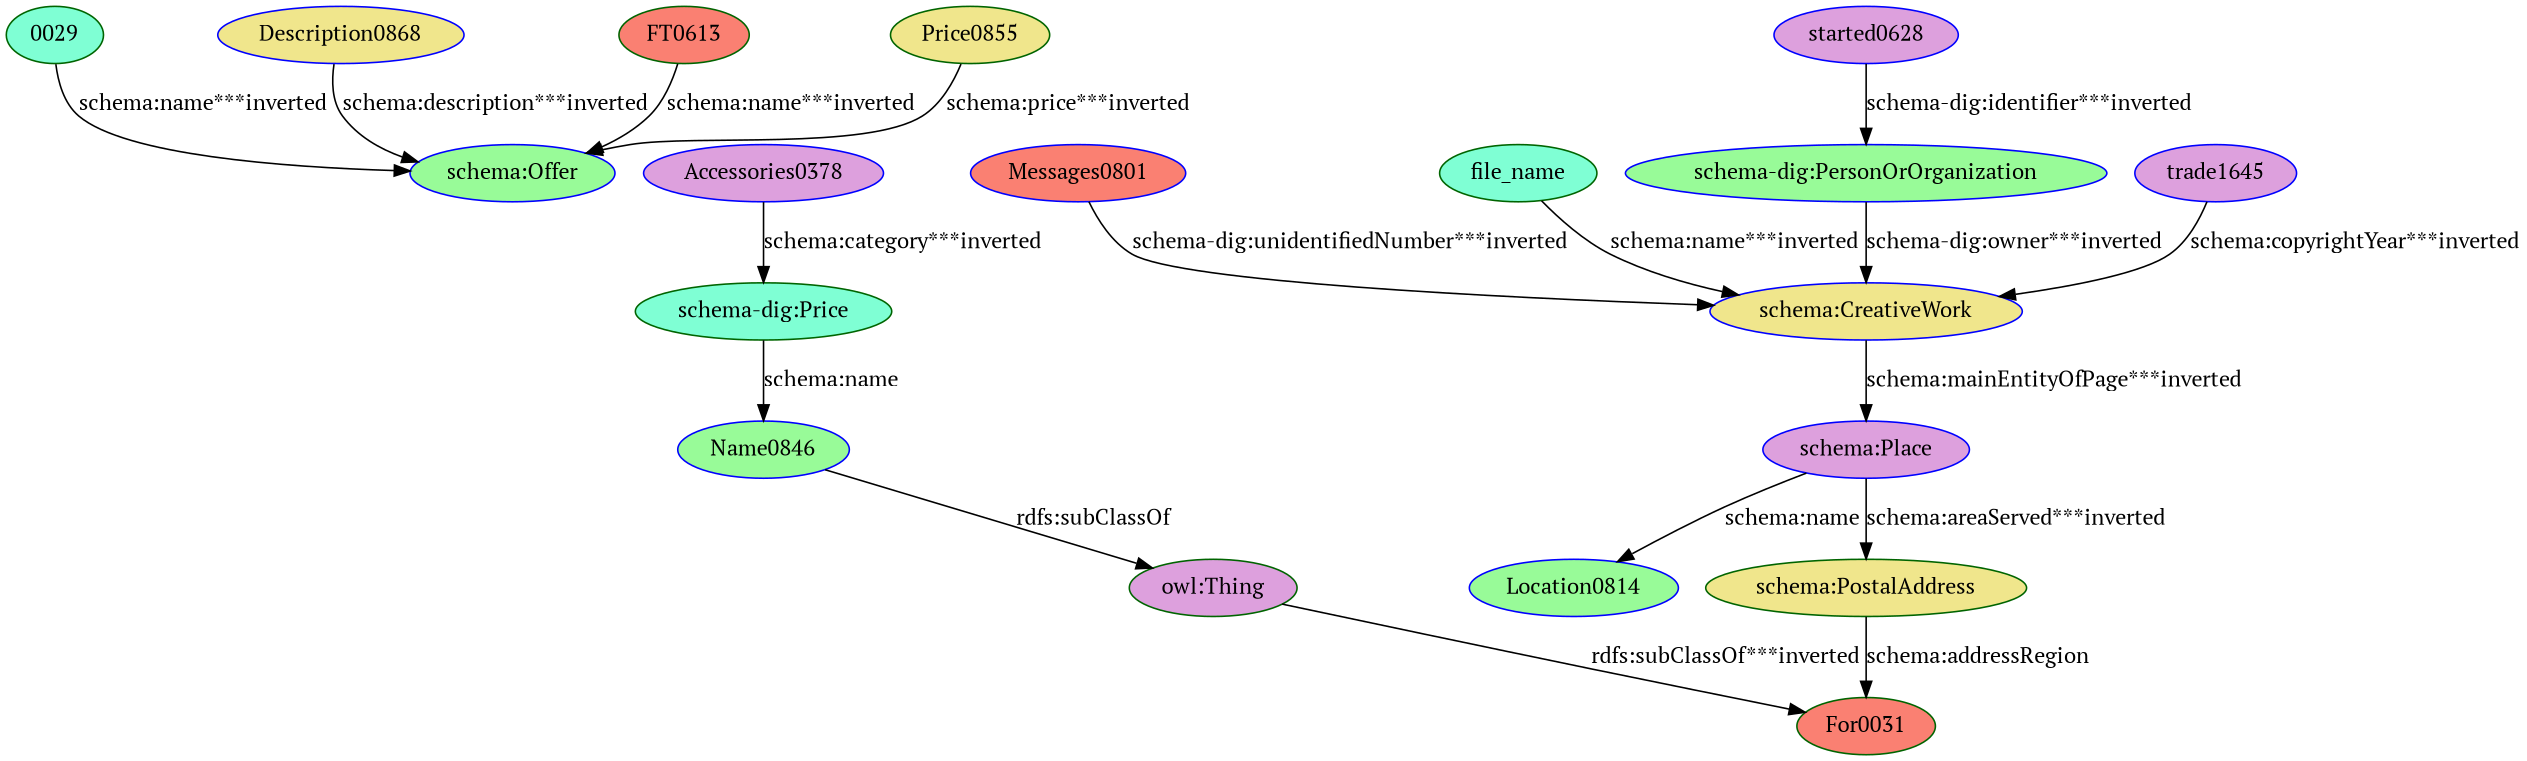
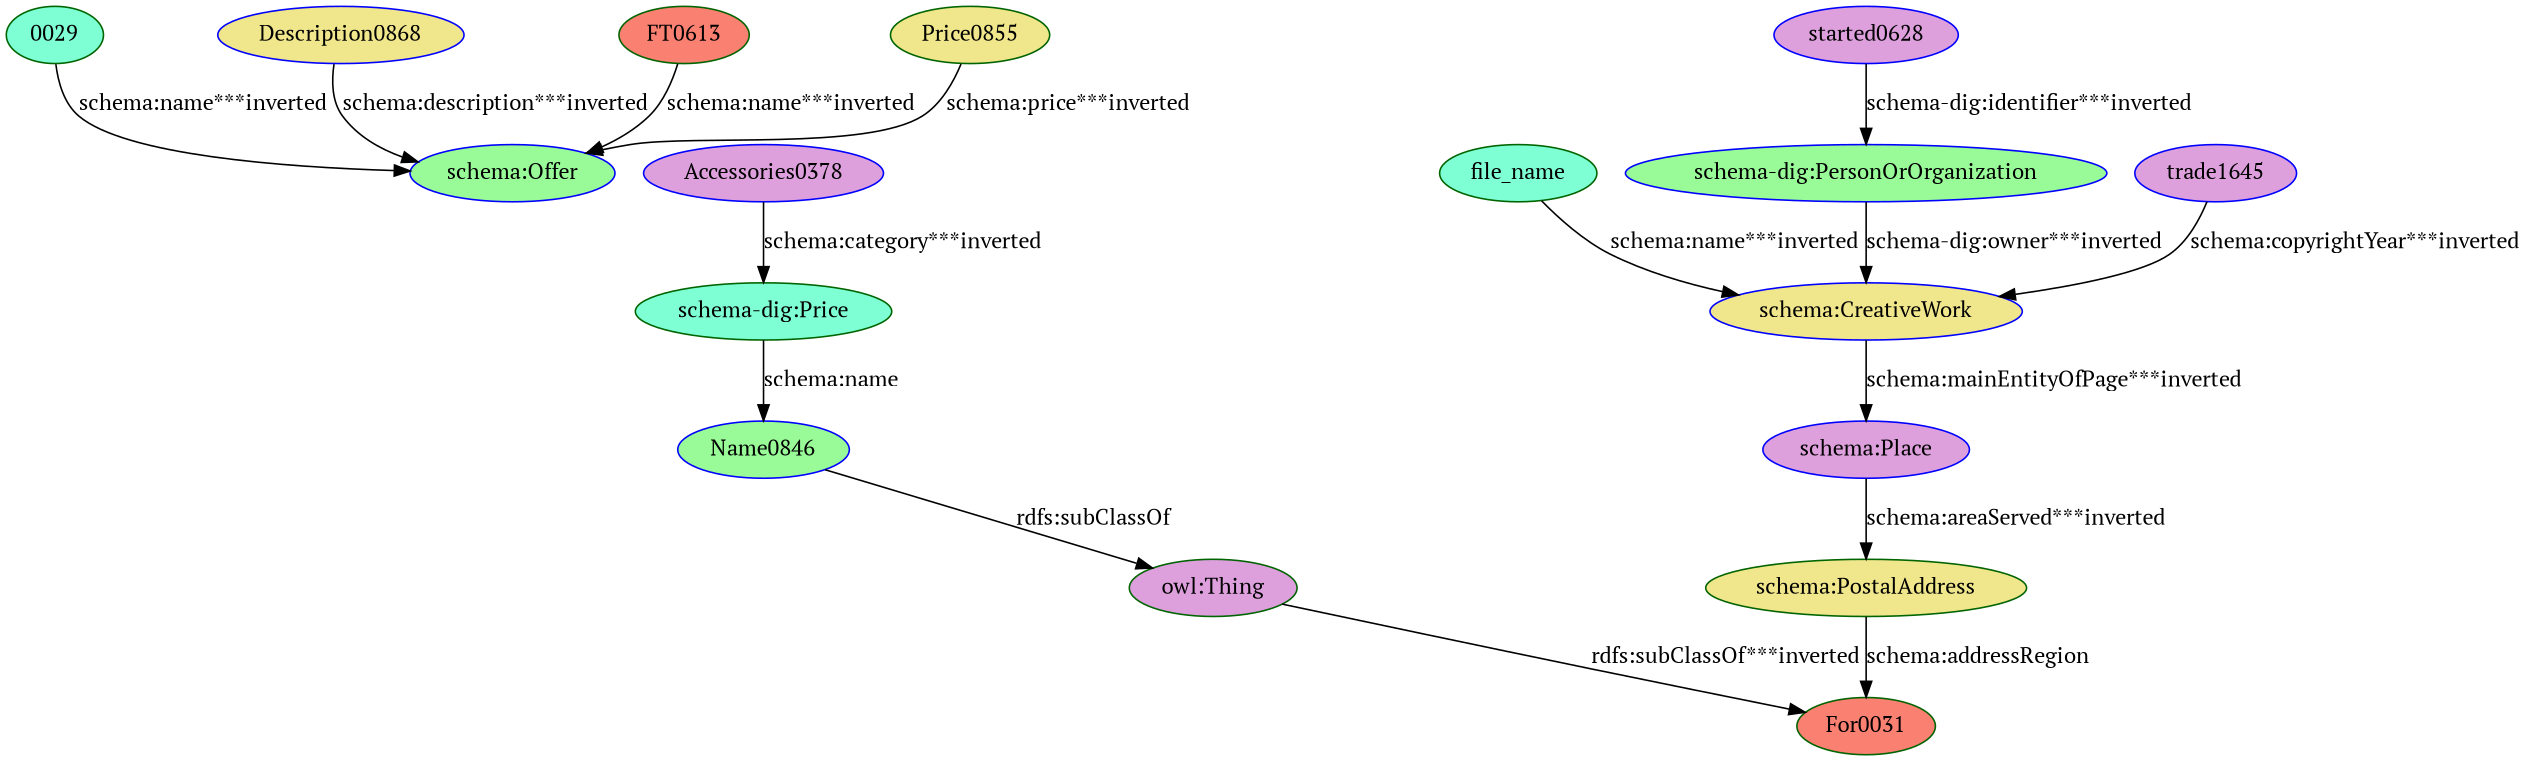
  digraph {
    fontname="PT Serif"
    node [color=blue fillcolor=plum fontname="PT Serif" style=filled type=attribute_name]
    edge [fontname="PT Serif" type=st_property_uri weight=1]
    n1 [color=darkgreen fillcolor=aquamarine label=0029]
    n2 [fillcolor=palegreen label="schema:Offer" type=class_uri]
    n3 [label="schema:Place" type=class_uri]
-   n4 [fillcolor=palegreen label=Location0814]
    n5 [color=darkgreen fillcolor=khaki label="schema:PostalAddress" type=class_uri]
    n6 [label=Accessories0378]
    n7 [color=darkgreen fillcolor=aquamarine label="schema-dig:Price" type=class_uri]
    n8 [fillcolor=palegreen label=Name0846]
    n9 [color=darkgreen label="owl:Thing" type=special]
    n10 [fillcolor=khaki label=Description0868]
    n11 [color=darkgreen fillcolor=salmon label=FT0613]
-   n12 [fillcolor=salmon label=Messages0801]
    n13 [fillcolor=khaki label="schema:CreativeWork" type=class_uri]
    n14 [color=darkgreen fillcolor=salmon label=For0031]
    n15 [color=darkgreen fillcolor=khaki label=Price0855]
    n16 [color=darkgreen fillcolor=aquamarine label=file_name]
    n17 [fillcolor=palegreen label="schema-dig:PersonOrOrganization" type=class_uri]
    n18 [label=started0628]
    n19 [label=trade1645]
    n1 -> n2 [label="schema:name***inverted"]
-   n3 -> n4 [label="schema:name" weight=""]
    n3 -> n5 [label="schema:areaServed***inverted" type=inherited weight=4]
    n5 -> n14 [label="schema:addressRegion" weight=""]
    n6 -> n7 [label="schema:category***inverted"]
    n7 -> n8 [label="schema:name" weight=""]
    n8 -> n9 [label="rdfs:subClassOf" type=inherited weight=0.3333333333333333]
    n9 -> n14 [label="rdfs:subClassOf***inverted" type=inherited weight=0.3333333333333333]
    n10 -> n2 [label="schema:description***inverted"]
    n11 -> n2 [label="schema:name***inverted"]
-   n12 -> n13 [label="schema-dig:unidentifiedNumber***inverted"]
    n13 -> n3 [label="schema:mainEntityOfPage***inverted" type=inherited weight=4]
    n15 -> n2 [label="schema:price***inverted"]
    n16 -> n13 [label="schema:name***inverted"]
    n17 -> n13 [label="schema-dig:owner***inverted" type=inherited weight=4]
    n18 -> n17 [label="schema-dig:identifier***inverted"]
    n19 -> n13 [label="schema:copyrightYear***inverted"]
  }
